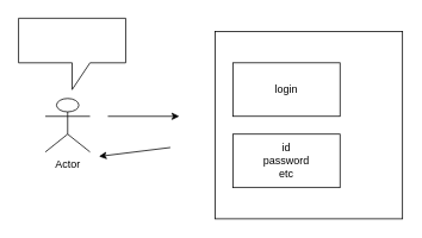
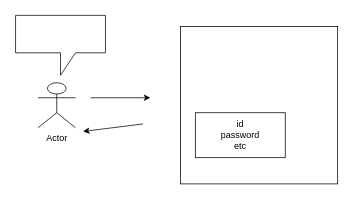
  <mxCell id="0" />
  <mxCell id="1" parent="0" />
  <mxCell id="2" value="Actor" style="shape=umlActor;verticalLabelPosition=bottom;labelBackgroundColor=#ffffff;verticalAlign=top;html=1;outlineConnect=0;" vertex="1" parent="1"><mxGeometry x="50" y="110" width="50" height="60" as="geometry" /></mxCell>
  <mxCell id="3" value="" style="whiteSpace=wrap;html=1;aspect=fixed;" vertex="1" parent="1"><mxGeometry x="240" y="35" width="210" height="210" as="geometry" /></mxCell>
  <mxCell id="4" value="" style="endArrow=classic;html=1;" edge="1" parent="1"><mxGeometry width="50" height="50" relative="1" as="geometry"><mxPoint x="120" y="130" as="sourcePoint" /><mxPoint x="200" y="130" as="targetPoint" /></mxGeometry></mxCell>
  <mxCell id="5" value="" style="endArrow=classic;html=1;" edge="1" parent="1"><mxGeometry width="50" height="50" relative="1" as="geometry"><mxPoint x="190" y="165" as="sourcePoint" /><mxPoint x="110" y="175" as="targetPoint" /></mxGeometry></mxCell>
  <mxCell id="6" value="" style="shape=callout;whiteSpace=wrap;html=1;perimeter=calloutPerimeter;" vertex="1" parent="1"><mxGeometry x="20" y="20" width="120" height="80" as="geometry" /></mxCell>
- <mxCell id="7" value="login" style="rounded=0;whiteSpace=wrap;html=1;" vertex="1" parent="1"><mxGeometry x="260" y="70" width="120" height="60" as="geometry" /></mxCell>
  <mxCell id="8" value="id&lt;br&gt;password&lt;br&gt;etc&lt;br&gt;" style="rounded=0;whiteSpace=wrap;html=1;" vertex="1" parent="1"><mxGeometry x="260" y="150" width="120" height="60" as="geometry" /></mxCell>
